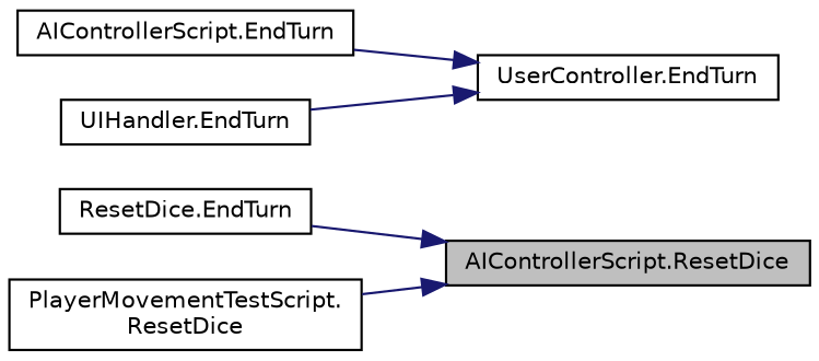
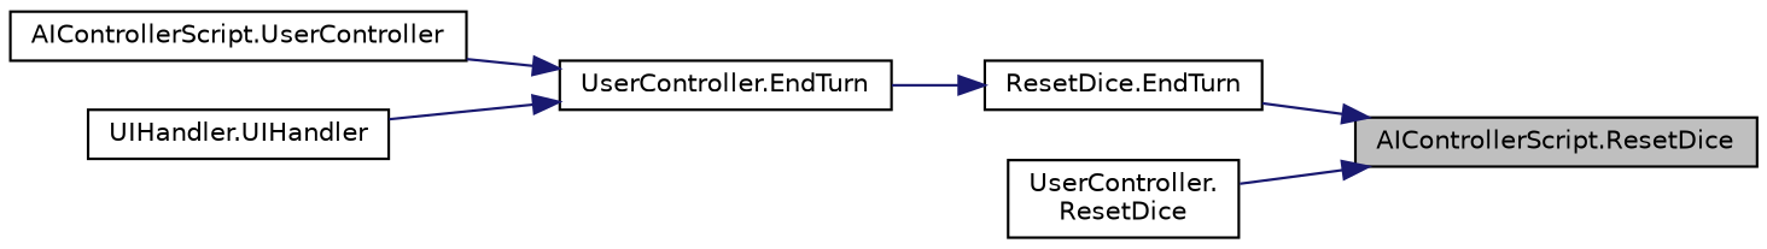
  digraph {
    rankdir=RL
    node [color=black fillcolor=white fontname=Helvetica fontsize=10 shape=record style=filled]
    edge [color=midnightblue dir=back fontname=Helvetica fontsize=10 labelfontname=Helvetica labelfontsize=10 style=solid]
    n1 [fillcolor=grey75 fontcolor=black height=0.2 label="AIControllerScript.ResetDice" width=0.4]
    n2 [height=0.2 label="ResetDice.EndTurn" width=0.4]
-   n3 [height=0.2 label="PlayerMovementTestScript.\lResetDice" width=0.4]
+   n3 [height=0.2 label="UserController.\lResetDice" width=0.4]
    n4 [height=0.2 label="UserController.EndTurn" width=0.4]
-   n5 [height=0.2 label="AIControllerScript.EndTurn" width=0.4]
-   n6 [height=0.2 label="UIHandler.EndTurn" width=0.4]
+   n5 [height=0.2 label="AIControllerScript.UserController" width=0.4]
+   n6 [height=0.2 label="UIHandler.UIHandler" width=0.4]
    n1 -> n2
    n1 -> n3
+   n2 -> n4
    n4 -> n5
    n4 -> n6
  }
